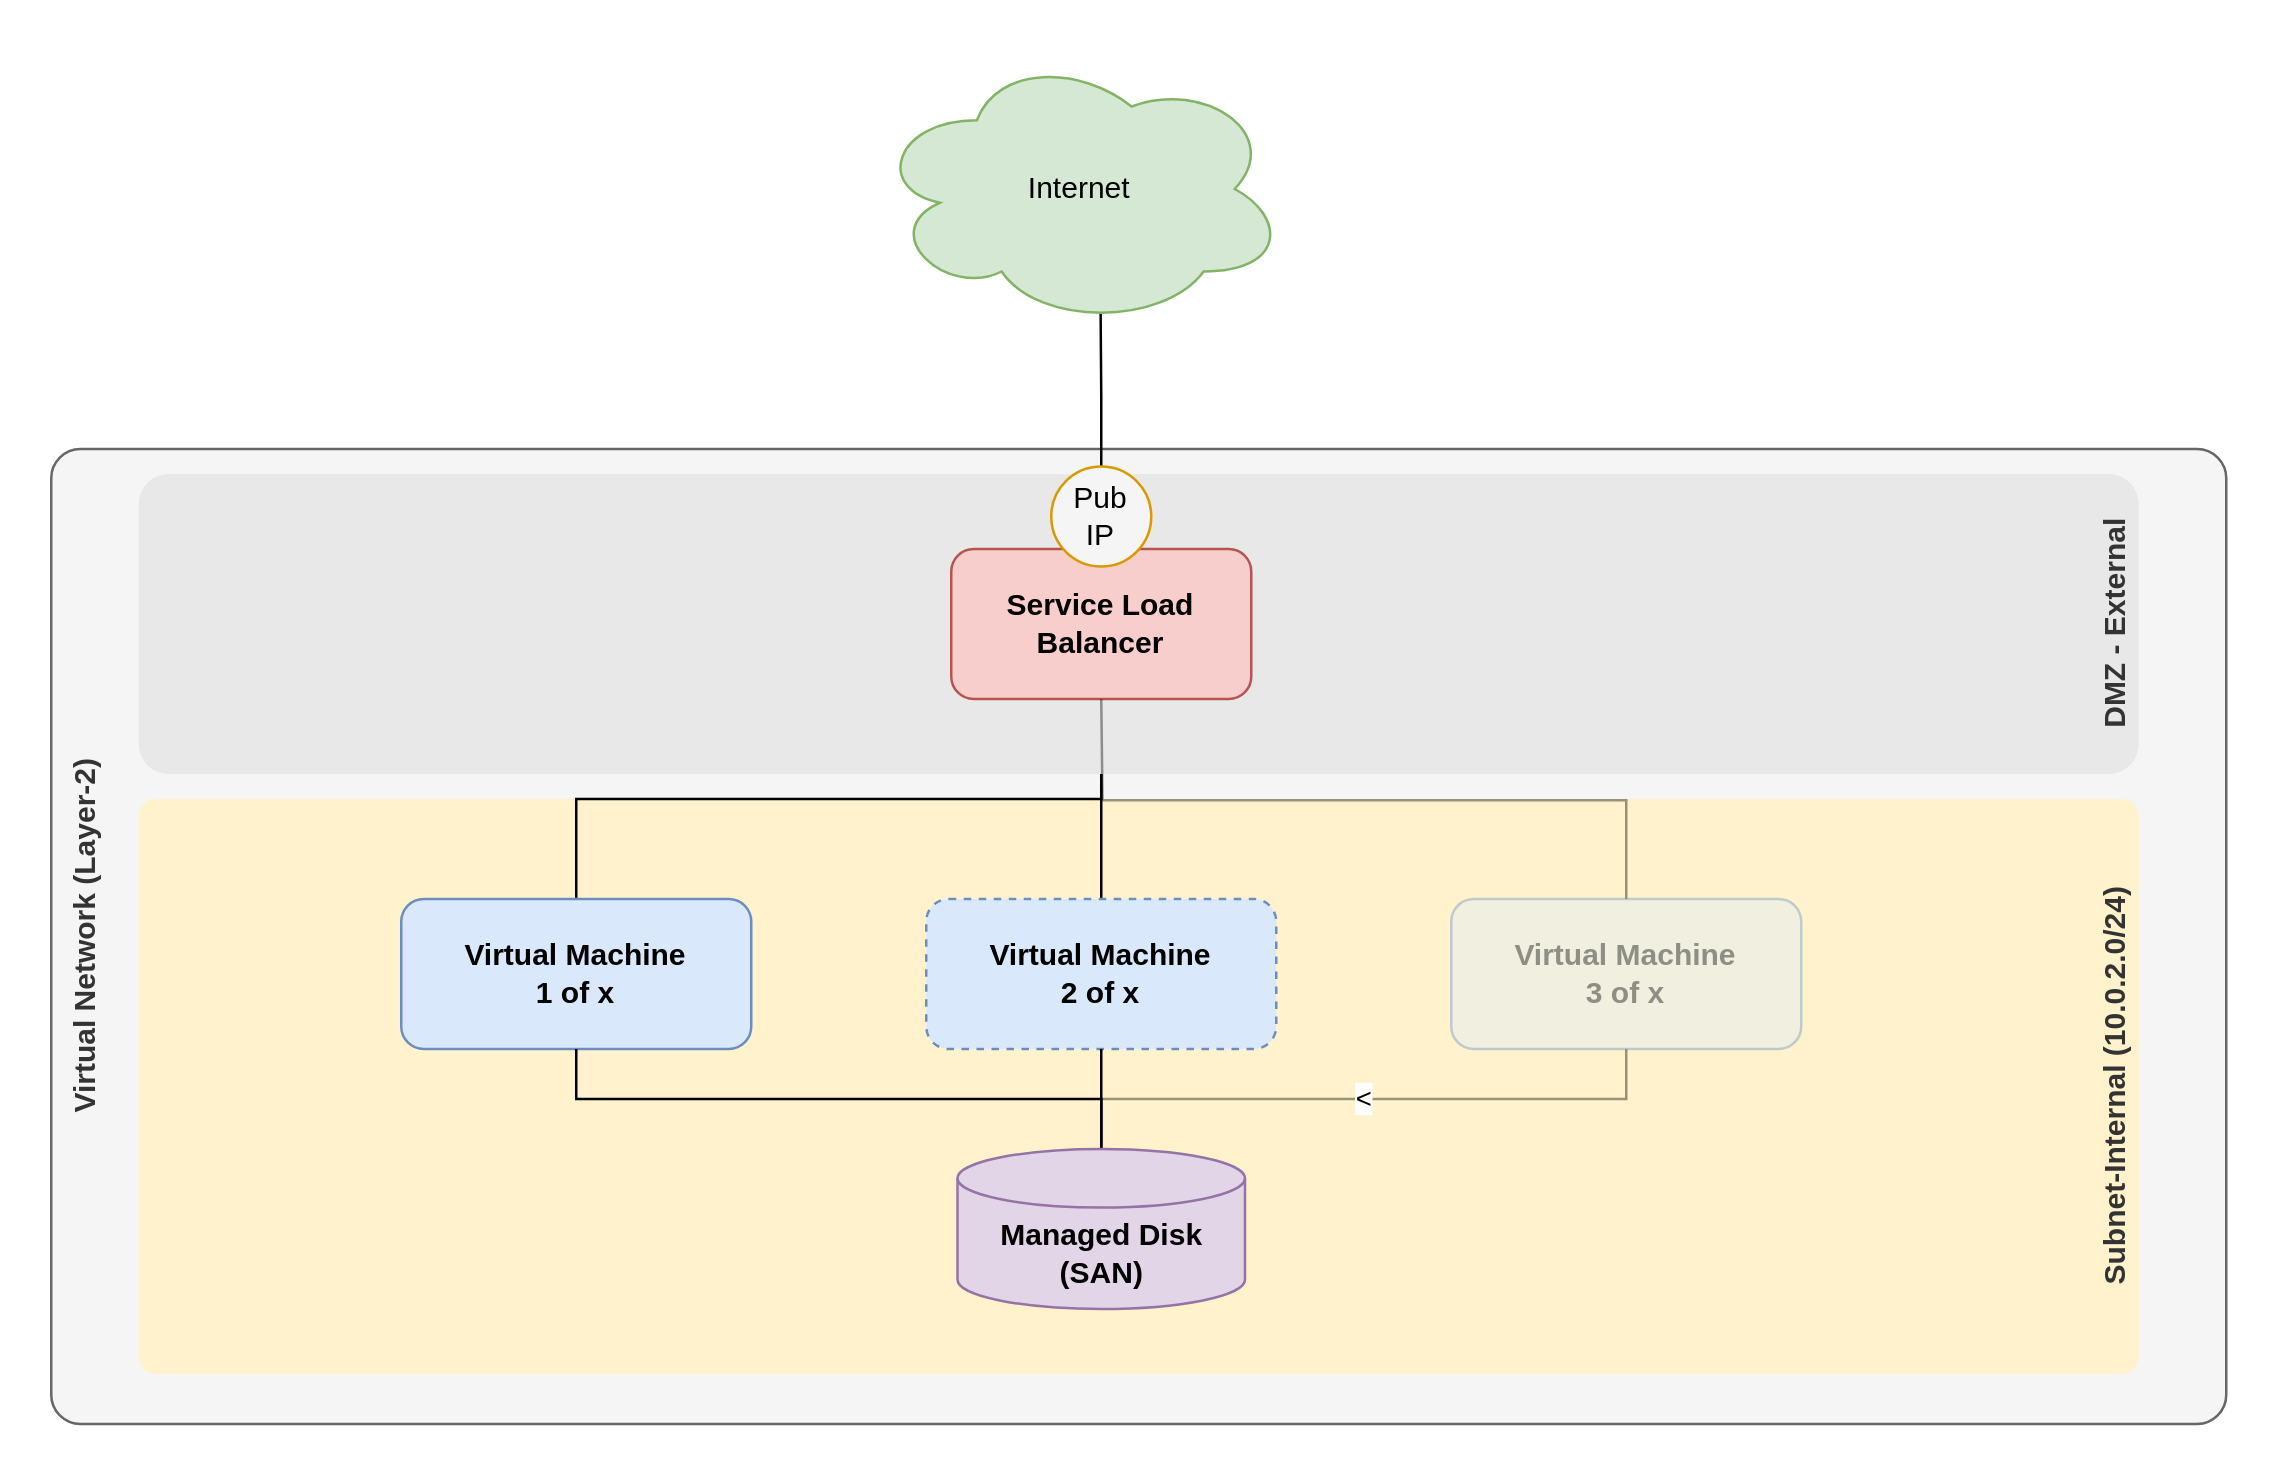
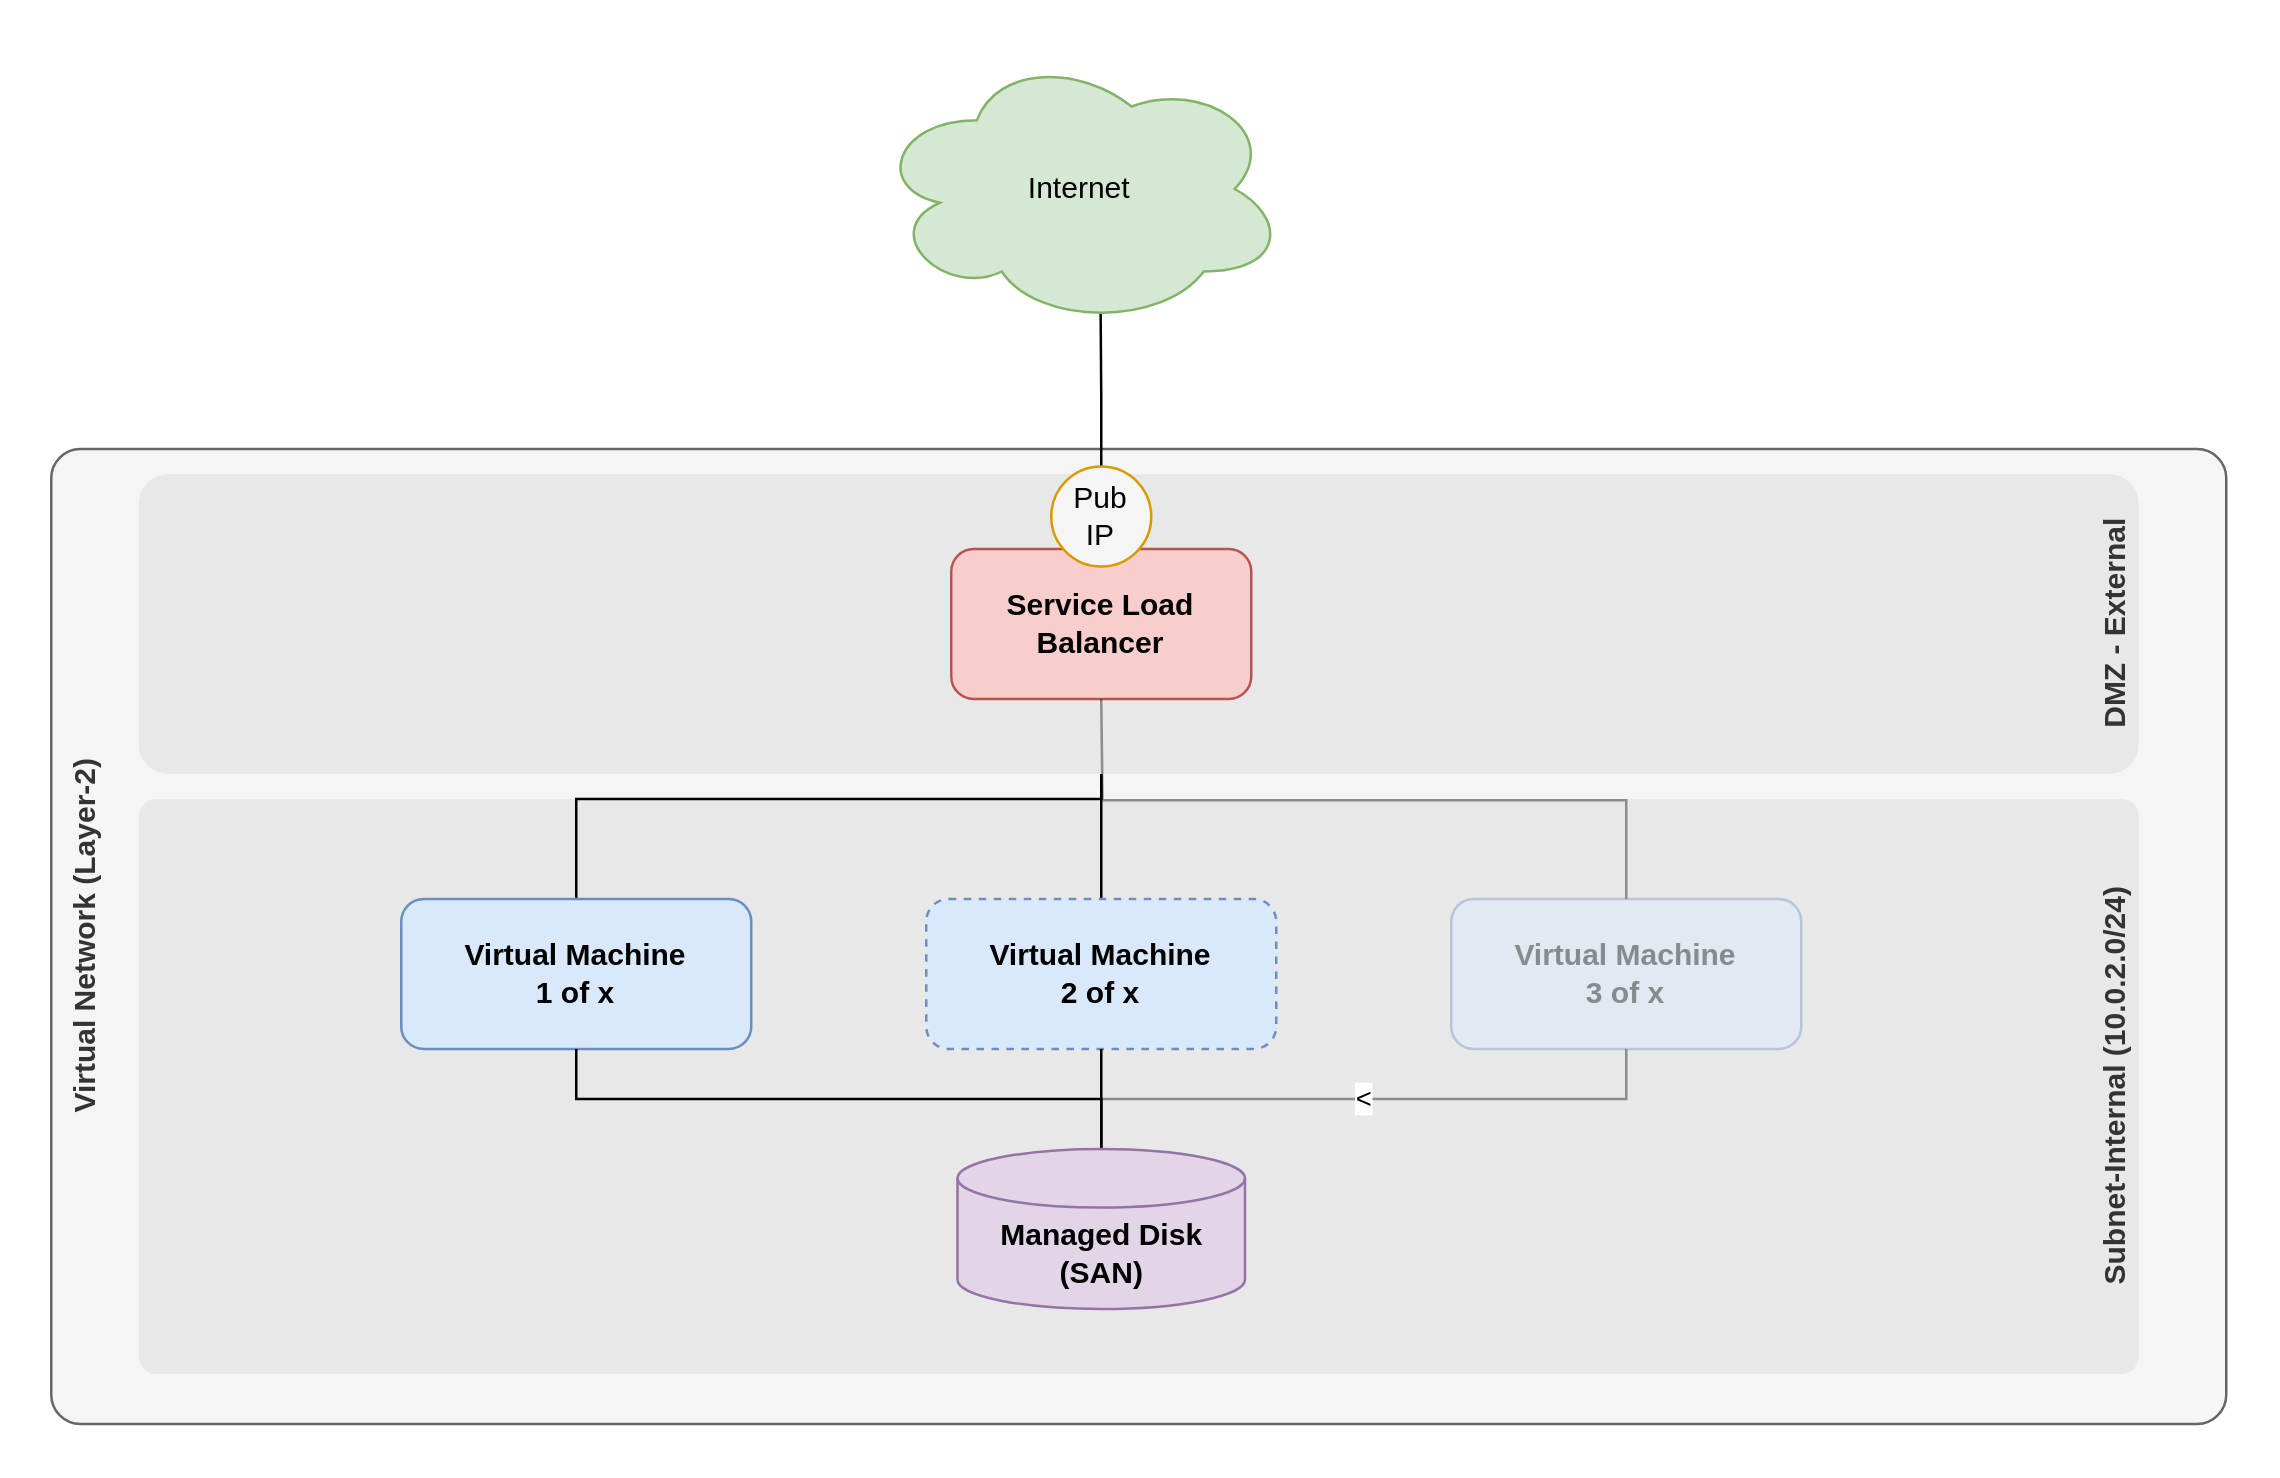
  <mxCell id="0" />
  <mxCell id="1" parent="0" />
  <mxCell id="2" value="Virtual Network (Layer-2)" style="rounded=1;whiteSpace=wrap;html=1;arcSize=3;fillColor=#f5f5f5;fontColor=#333333;strokeColor=#666666;verticalAlign=top;horizontal=0;align=center;fontStyle=1" vertex="1" parent="1"><mxGeometry x="20" y="179" width="870" height="390" as="geometry" /></mxCell>
- <mxCell id="3" value="Subnet-Internal (10.0.2.0/24)" style="rounded=1;whiteSpace=wrap;html=1;arcSize=3;fillColor=#fff2cc;strokeColor=none;verticalAlign=bottom;horizontal=0;align=center;fontStyle=1;fontColor=#333333;" vertex="1" parent="1"><mxGeometry x="55" y="319" width="800" height="230" as="geometry" /></mxCell>
+ <mxCell id="3" value="Subnet-Internal (10.0.2.0/24)" style="rounded=1;whiteSpace=wrap;html=1;arcSize=3;fillColor=#E8E8E8;strokeColor=none;verticalAlign=bottom;horizontal=0;align=center;fontStyle=1;fontColor=#333333;" vertex="1" parent="1"><mxGeometry x="55" y="319" width="800" height="230" as="geometry" /></mxCell>
  <mxCell id="4" style="edgeStyle=orthogonalEdgeStyle;rounded=0;orthogonalLoop=1;jettySize=auto;html=1;exitX=0.5;exitY=0;exitDx=0;exitDy=0;entryX=0.5;entryY=1;entryDx=0;entryDy=0;endArrow=none;endFill=0;" edge="1" parent="1" source="5" target="13"><mxGeometry relative="1" as="geometry" /></mxCell>
  <mxCell id="5" value="Virtual Machine&lt;br&gt;1 of x" style="rounded=1;whiteSpace=wrap;html=1;fillColor=#dae8fc;strokeColor=#6c8ebf;fontStyle=1" vertex="1" parent="1"><mxGeometry x="160" y="359" width="140" height="60" as="geometry" /></mxCell>
  <mxCell id="6" style="edgeStyle=orthogonalEdgeStyle;rounded=0;orthogonalLoop=1;jettySize=auto;html=1;exitX=0.5;exitY=0;exitDx=0;exitDy=0;endArrow=none;endFill=0;entryX=0.5;entryY=1;entryDx=0;entryDy=0;" edge="1" parent="1" source="7" target="13"><mxGeometry relative="1" as="geometry"><mxPoint x="440" y="279" as="targetPoint" /></mxGeometry></mxCell>
  <mxCell id="7" value="Virtual Machine&lt;br&gt;2 of x" style="rounded=1;whiteSpace=wrap;html=1;fillColor=#dae8fc;strokeColor=#6c8ebf;fontStyle=1;dashed=1;" vertex="1" parent="1"><mxGeometry x="370" y="359" width="140" height="60" as="geometry" /></mxCell>
  <mxCell id="8" style="edgeStyle=orthogonalEdgeStyle;rounded=0;orthogonalLoop=1;jettySize=auto;html=1;exitX=0.5;exitY=0;exitDx=0;exitDy=0;exitPerimeter=0;endArrow=none;endFill=0;" edge="1" parent="1" source="11" target="7"><mxGeometry relative="1" as="geometry" /></mxCell>
  <mxCell id="9" style="edgeStyle=orthogonalEdgeStyle;rounded=0;orthogonalLoop=1;jettySize=auto;html=1;exitX=0.5;exitY=0;exitDx=0;exitDy=0;exitPerimeter=0;entryX=0.5;entryY=1;entryDx=0;entryDy=0;endArrow=none;endFill=0;" edge="1" parent="1" source="11" target="5"><mxGeometry relative="1" as="geometry" /></mxCell>
  <mxCell id="10" value="&amp;lt;" style="edgeStyle=orthogonalEdgeStyle;rounded=0;orthogonalLoop=1;jettySize=auto;html=1;exitX=0.5;exitY=0;exitDx=0;exitDy=0;exitPerimeter=0;endArrow=none;endFill=0;opacity=40;" edge="1" parent="1" source="11" target="15"><mxGeometry relative="1" as="geometry" /></mxCell>
  <mxCell id="11" value="Managed Disk&lt;br&gt;(SAN)" style="shape=cylinder3;whiteSpace=wrap;html=1;boundedLbl=1;backgroundOutline=1;size=11.714;fillColor=#e1d5e7;strokeColor=#9673a6;fontStyle=1" vertex="1" parent="1"><mxGeometry x="382.5" y="459" width="115" height="64" as="geometry" /></mxCell>
  <mxCell id="12" value="DMZ - External" style="rounded=1;whiteSpace=wrap;html=1;arcSize=10;fillColor=#E8E8E8;strokeColor=none;verticalAlign=bottom;horizontal=0;align=center;fontStyle=1;fontColor=#333333;" vertex="1" parent="1"><mxGeometry x="55" y="189" width="800" height="120" as="geometry" /></mxCell>
  <mxCell id="13" value="Service Load Balancer" style="rounded=1;whiteSpace=wrap;html=1;fillColor=#f8cecc;fontStyle=1;strokeColor=#b85450;" vertex="1" parent="1"><mxGeometry x="380" y="219" width="120" height="60" as="geometry" /></mxCell>
  <mxCell id="14" style="edgeStyle=orthogonalEdgeStyle;rounded=0;orthogonalLoop=1;jettySize=auto;html=1;exitX=0.5;exitY=0;exitDx=0;exitDy=0;endArrow=none;endFill=0;opacity=40;" edge="1" parent="1" source="15"><mxGeometry relative="1" as="geometry"><mxPoint x="440" y="279" as="targetPoint" /></mxGeometry></mxCell>
  <mxCell id="15" value="Virtual Machine&lt;br&gt;3 of x" style="rounded=1;whiteSpace=wrap;html=1;fillColor=#dae8fc;strokeColor=#6c8ebf;fontStyle=1;opacity=40;textOpacity=40;" vertex="1" parent="1"><mxGeometry x="580" y="359" width="140" height="60" as="geometry" /></mxCell>
  <mxCell id="16" style="edgeStyle=orthogonalEdgeStyle;rounded=0;orthogonalLoop=1;jettySize=auto;html=1;exitX=0.5;exitY=0;exitDx=0;exitDy=0;entryX=0.55;entryY=0.95;entryDx=0;entryDy=0;entryPerimeter=0;endArrow=none;endFill=0;" edge="1" parent="1" source="17" target="18"><mxGeometry relative="1" as="geometry" /></mxCell>
  <mxCell id="17" value="Pub&lt;br&gt;IP" style="ellipse;whiteSpace=wrap;html=1;aspect=fixed;fillColor=#f5f5f5;strokeColor=#d79b00;" vertex="1" parent="1"><mxGeometry x="420" y="186" width="40" height="40" as="geometry" /></mxCell>
  <mxCell id="18" value="Internet" style="ellipse;shape=cloud;whiteSpace=wrap;html=1;fillColor=#d5e8d4;strokeColor=#82b366;" vertex="1" parent="1"><mxGeometry x="349" y="20" width="165" height="110" as="geometry" /></mxCell>
